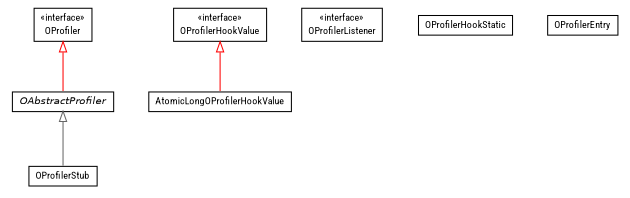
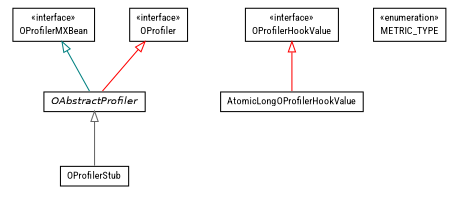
  digraph {
    fontname="Roboto Condensed"
    nodesep=0.25
    ranksep=0.5
    node [fontcolor=black fontname="Roboto Condensed" fontsize=10.0 shape=plaintext]
    edge [arrowtail=empty color=red dir=back fontname="Roboto Condensed" fontsize=10 headport=p labelfontname=Helvetica labelfontsize=10 style=solid tailport=p]
+   n1 [label=<<table title="com.orientechnologies.common.profiler.OProfilerMXBean" border="0" cellborder="1" cellspacing="0" cellpadding="2" port="p" href="./OProfilerMXBean.html"> 		<tr><td><table border="0" cellspacing="0" cellpadding="1"> <tr><td align="center" balign="center"> &#171;interface&#187; </td></tr> <tr><td align="center" balign="center"> OProfilerMXBean </td></tr> 		</table></td></tr> 		</table>>]
    n2 [label=<<table title="com.orientechnologies.common.profiler.OAbstractProfiler" border="0" cellborder="1" cellspacing="0" cellpadding="2" port="p" href="./OAbstractProfiler.html"> 		<tr><td><table border="0" cellspacing="0" cellpadding="1"> <tr><td align="center" balign="center"><font face="Helvetica-Oblique"> OAbstractProfiler </font></td></tr> 		</table></td></tr> 		</table>>]
    n3 [label=<<table title="com.orientechnologies.common.profiler.OProfilerStub" border="0" cellborder="1" cellspacing="0" cellpadding="2" port="p" href="./OProfilerStub.html"> 		<tr><td><table border="0" cellspacing="0" cellpadding="1"> <tr><td align="center" balign="center"> OProfilerStub </td></tr> 		</table></td></tr> 		</table>>]
    n4 [label=<<table title="com.orientechnologies.common.profiler.AtomicLongOProfilerHookValue" border="0" cellborder="1" cellspacing="0" cellpadding="2" port="p" href="./AtomicLongOProfilerHookValue.html"> 		<tr><td><table border="0" cellspacing="0" cellpadding="1"> <tr><td align="center" balign="center"> AtomicLongOProfilerHookValue </td></tr> 		</table></td></tr> 		</table>>]
    n5 [label=<<table title="com.orientechnologies.common.profiler.OProfiler" border="0" cellborder="1" cellspacing="0" cellpadding="2" port="p" href="./OProfiler.html"> 		<tr><td><table border="0" cellspacing="0" cellpadding="1"> <tr><td align="center" balign="center"> &#171;interface&#187; </td></tr> <tr><td align="center" balign="center"> OProfiler </td></tr> 		</table></td></tr> 		</table>>]
-   n7 [label=<<table title="com.orientechnologies.common.profiler.OProfilerListener" border="0" cellborder="1" cellspacing="0" cellpadding="2" port="p" href="./OProfilerListener.html"> 		<tr><td><table border="0" cellspacing="0" cellpadding="1"> <tr><td align="center" balign="center"> &#171;interface&#187; </td></tr> <tr><td align="center" balign="center"> OProfilerListener </td></tr> 		</table></td></tr> 		</table>>]
+   n6 [label=<<table title="com.orientechnologies.common.profiler.OProfiler.METRIC_TYPE" border="0" cellborder="1" cellspacing="0" cellpadding="2" port="p" href="./OProfiler.METRIC_TYPE.html"> 		<tr><td><table border="0" cellspacing="0" cellpadding="1"> <tr><td align="center" balign="center"> &#171;enumeration&#187; </td></tr> <tr><td align="center" balign="center"> METRIC_TYPE </td></tr> 		</table></td></tr> 		</table>>]
    n8 [label=<<table title="com.orientechnologies.common.profiler.OAbstractProfiler.OProfilerHookValue" border="0" cellborder="1" cellspacing="0" cellpadding="2" port="p" href="./OAbstractProfiler.OProfilerHookValue.html"> 		<tr><td><table border="0" cellspacing="0" cellpadding="1"> <tr><td align="center" balign="center"> &#171;interface&#187; </td></tr> <tr><td align="center" balign="center"> OProfilerHookValue </td></tr> 		</table></td></tr> 		</table>>]
-   n9 [label=<<table title="com.orientechnologies.common.profiler.OAbstractProfiler.OProfilerHookStatic" border="0" cellborder="1" cellspacing="0" cellpadding="2" port="p" href="./OAbstractProfiler.OProfilerHookStatic.html"> 		<tr><td><table border="0" cellspacing="0" cellpadding="1"> <tr><td align="center" balign="center"> OProfilerHookStatic </td></tr> 		</table></td></tr> 		</table>>]
-   n10 [label=<<table title="com.orientechnologies.common.profiler.OProfilerEntry" border="0" cellborder="1" cellspacing="0" cellpadding="2" port="p" href="./OProfilerEntry.html"> 		<tr><td><table border="0" cellspacing="0" cellpadding="1"> <tr><td align="center" balign="center"> OProfilerEntry </td></tr> 		</table></td></tr> 		</table>>]
+   n1 -> n2 [color=teal]
    n2 -> n3 [color=gray40]
    n5 -> n2
    n8 -> n4
  }
